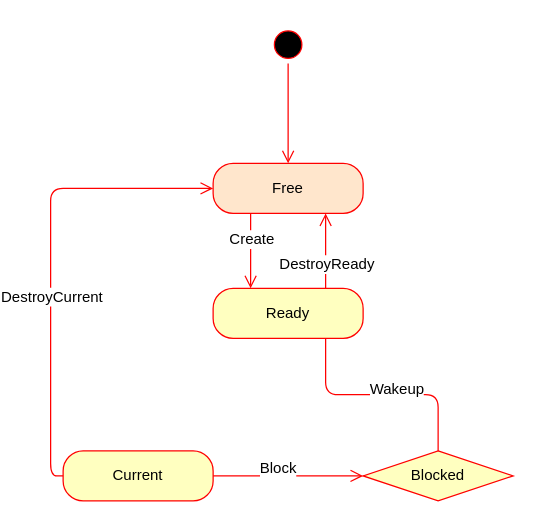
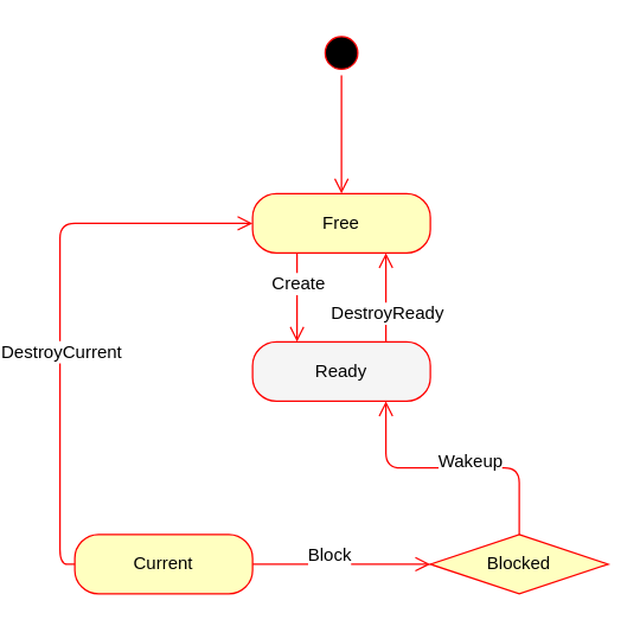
  <mxCell id="0" />
  <mxCell id="1" parent="0" />
  <mxCell id="2" value="" style="ellipse;html=1;shape=startState;fillColor=#000000;strokeColor=#ff0000;" vertex="1" parent="1"><mxGeometry x="185" y="20" width="30" height="30" as="geometry" /></mxCell>
  <mxCell id="3" value="" style="edgeStyle=orthogonalEdgeStyle;html=1;verticalAlign=bottom;endArrow=open;endSize=8;strokeColor=#ff0000;entryX=0.5;entryY=0;entryDx=0;entryDy=0;" edge="1" source="2" parent="1" target="4"><mxGeometry relative="1" as="geometry"><mxPoint x="85" y="150" as="targetPoint" /></mxGeometry></mxCell>
- <mxCell id="4" value="Free" style="rounded=1;whiteSpace=wrap;html=1;arcSize=40;fontColor=#000000;fillColor=#ffe6cc;strokeColor=#ff0000;" vertex="1" parent="1"><mxGeometry x="140" y="130" width="120" height="40" as="geometry" /></mxCell>
+ <mxCell id="4" value="Free" style="rounded=1;whiteSpace=wrap;html=1;arcSize=40;fontColor=#000000;fillColor=#ffffc0;strokeColor=#ff0000;" vertex="1" parent="1"><mxGeometry x="140" y="130" width="120" height="40" as="geometry" /></mxCell>
  <mxCell id="5" value="" style="edgeStyle=orthogonalEdgeStyle;html=1;verticalAlign=bottom;endArrow=open;endSize=8;strokeColor=#ff0000;entryX=0.25;entryY=0;entryDx=0;entryDy=0;exitX=0.25;exitY=1;exitDx=0;exitDy=0;" edge="1" source="4" parent="1" target="8"><mxGeometry relative="1" as="geometry"><mxPoint x="200" y="230" as="targetPoint" /></mxGeometry></mxCell>
  <mxCell id="6" value="Create" style="text;html=1;resizable=0;points=[];align=center;verticalAlign=middle;labelBackgroundColor=#ffffff;" vertex="1" connectable="0" parent="5"><mxGeometry x="-0.133" y="1" relative="1" as="geometry"><mxPoint x="-1" y="-6" as="offset" /></mxGeometry></mxCell>
  <mxCell id="7" value="Current" style="rounded=1;whiteSpace=wrap;html=1;arcSize=40;fontColor=#000000;fillColor=#ffffc0;strokeColor=#ff0000;" vertex="1" parent="1"><mxGeometry x="20" y="360" width="120" height="40" as="geometry" /></mxCell>
- <mxCell id="8" value="Ready" style="rounded=1;whiteSpace=wrap;html=1;arcSize=40;fontColor=#000000;fillColor=#ffffc0;strokeColor=#ff0000;" vertex="1" parent="1"><mxGeometry x="140" y="230" width="120" height="40" as="geometry" /></mxCell>
+ <mxCell id="8" value="Ready" style="rounded=1;whiteSpace=wrap;html=1;arcSize=40;fontColor=#000000;fillColor=#f5f5f5;strokeColor=#ff0000;" vertex="1" parent="1"><mxGeometry x="140" y="230" width="120" height="40" as="geometry" /></mxCell>
  <mxCell id="9" value="Blocked" style="rhombus;whiteSpace=wrap;html=1;arcSize=40;fontColor=#000000;fillColor=#ffffc0;strokeColor=#ff0000;" vertex="1" parent="1"><mxGeometry x="260" y="360" width="120" height="40" as="geometry" /></mxCell>
  <mxCell id="10" value="" style="edgeStyle=orthogonalEdgeStyle;html=1;verticalAlign=bottom;endArrow=open;endSize=8;strokeColor=#ff0000;entryX=0.75;entryY=1;entryDx=0;entryDy=0;exitX=0.75;exitY=0;exitDx=0;exitDy=0;" edge="1" parent="1" source="8" target="4"><mxGeometry relative="1" as="geometry"><mxPoint x="150" y="260" as="targetPoint" /><mxPoint x="150" y="160" as="sourcePoint" /></mxGeometry></mxCell>
  <mxCell id="11" value="DestroyReady" style="text;html=1;resizable=0;points=[];align=center;verticalAlign=middle;labelBackgroundColor=#ffffff;" vertex="1" connectable="0" parent="10"><mxGeometry x="-0.133" y="1" relative="1" as="geometry"><mxPoint x="1" y="6" as="offset" /></mxGeometry></mxCell>
  <mxCell id="12" value="" style="edgeStyle=orthogonalEdgeStyle;html=1;verticalAlign=bottom;endArrow=open;endSize=8;strokeColor=#ff0000;entryX=0;entryY=0.5;entryDx=0;entryDy=0;exitX=1;exitY=0.5;exitDx=0;exitDy=0;" edge="1" parent="1" source="7" target="9"><mxGeometry relative="1" as="geometry"><mxPoint x="110" y="370" as="targetPoint" /><mxPoint x="180" y="280" as="sourcePoint" /></mxGeometry></mxCell>
  <mxCell id="13" value="Block" style="text;html=1;resizable=0;points=[];align=center;verticalAlign=middle;labelBackgroundColor=#ffffff;" vertex="1" connectable="0" parent="12"><mxGeometry x="-0.133" y="1" relative="1" as="geometry"><mxPoint x="-1" y="-6" as="offset" /></mxGeometry></mxCell>
- <mxCell id="14" value="" style="edgeStyle=orthogonalEdgeStyle;html=1;verticalAlign=bottom;endArrow=none;endSize=8;strokeColor=#ff0000;entryX=0.75;entryY=1;entryDx=0;entryDy=0;exitX=0.5;exitY=0;exitDx=0;exitDy=0;" edge="1" parent="1" source="9" target="8"><mxGeometry relative="1" as="geometry"><mxPoint x="240" y="390" as="targetPoint" /><mxPoint x="140" y="390" as="sourcePoint" /></mxGeometry></mxCell>
+ <mxCell id="14" value="" style="edgeStyle=orthogonalEdgeStyle;html=1;verticalAlign=bottom;endArrow=open;endSize=8;strokeColor=#ff0000;entryX=0.75;entryY=1;entryDx=0;entryDy=0;exitX=0.5;exitY=0;exitDx=0;exitDy=0;" edge="1" parent="1" source="9" target="8"><mxGeometry relative="1" as="geometry"><mxPoint x="240" y="390" as="targetPoint" /><mxPoint x="140" y="390" as="sourcePoint" /></mxGeometry></mxCell>
  <mxCell id="15" value="Wakeup" style="text;html=1;resizable=0;points=[];align=center;verticalAlign=middle;labelBackgroundColor=#ffffff;" vertex="1" connectable="0" parent="14"><mxGeometry x="-0.133" y="1" relative="1" as="geometry"><mxPoint x="-1" y="-6" as="offset" /></mxGeometry></mxCell>
  <mxCell id="16" value="" style="edgeStyle=orthogonalEdgeStyle;html=1;verticalAlign=bottom;endArrow=open;endSize=8;strokeColor=#ff0000;entryX=0;entryY=0.5;entryDx=0;entryDy=0;exitX=0;exitY=0.5;exitDx=0;exitDy=0;" edge="1" parent="1" source="7" target="4"><mxGeometry relative="1" as="geometry"><mxPoint x="270" y="160" as="targetPoint" /><mxPoint x="380" y="390" as="sourcePoint" /></mxGeometry></mxCell>
  <mxCell id="17" value="DestroyCurrent" style="text;html=1;resizable=0;points=[];align=center;verticalAlign=middle;labelBackgroundColor=#ffffff;" vertex="1" connectable="0" parent="16"><mxGeometry x="-0.133" y="1" relative="1" as="geometry"><mxPoint x="1" y="6" as="offset" /></mxGeometry></mxCell>
